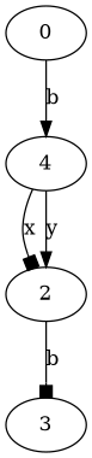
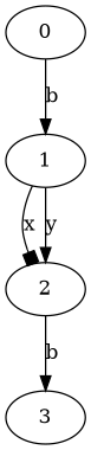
  digraph {
    edge [arrowhead=normal]
    0
-   1 [label=4]
+   1
    2
    3
    0 -> 1 [label=b]
    1 -> 2 [arrowhead=box label=x]
    1 -> 2 [label=y]
-   2 -> 3 [arrowhead=box label=b]
+   2 -> 3 [label=b]
  }
